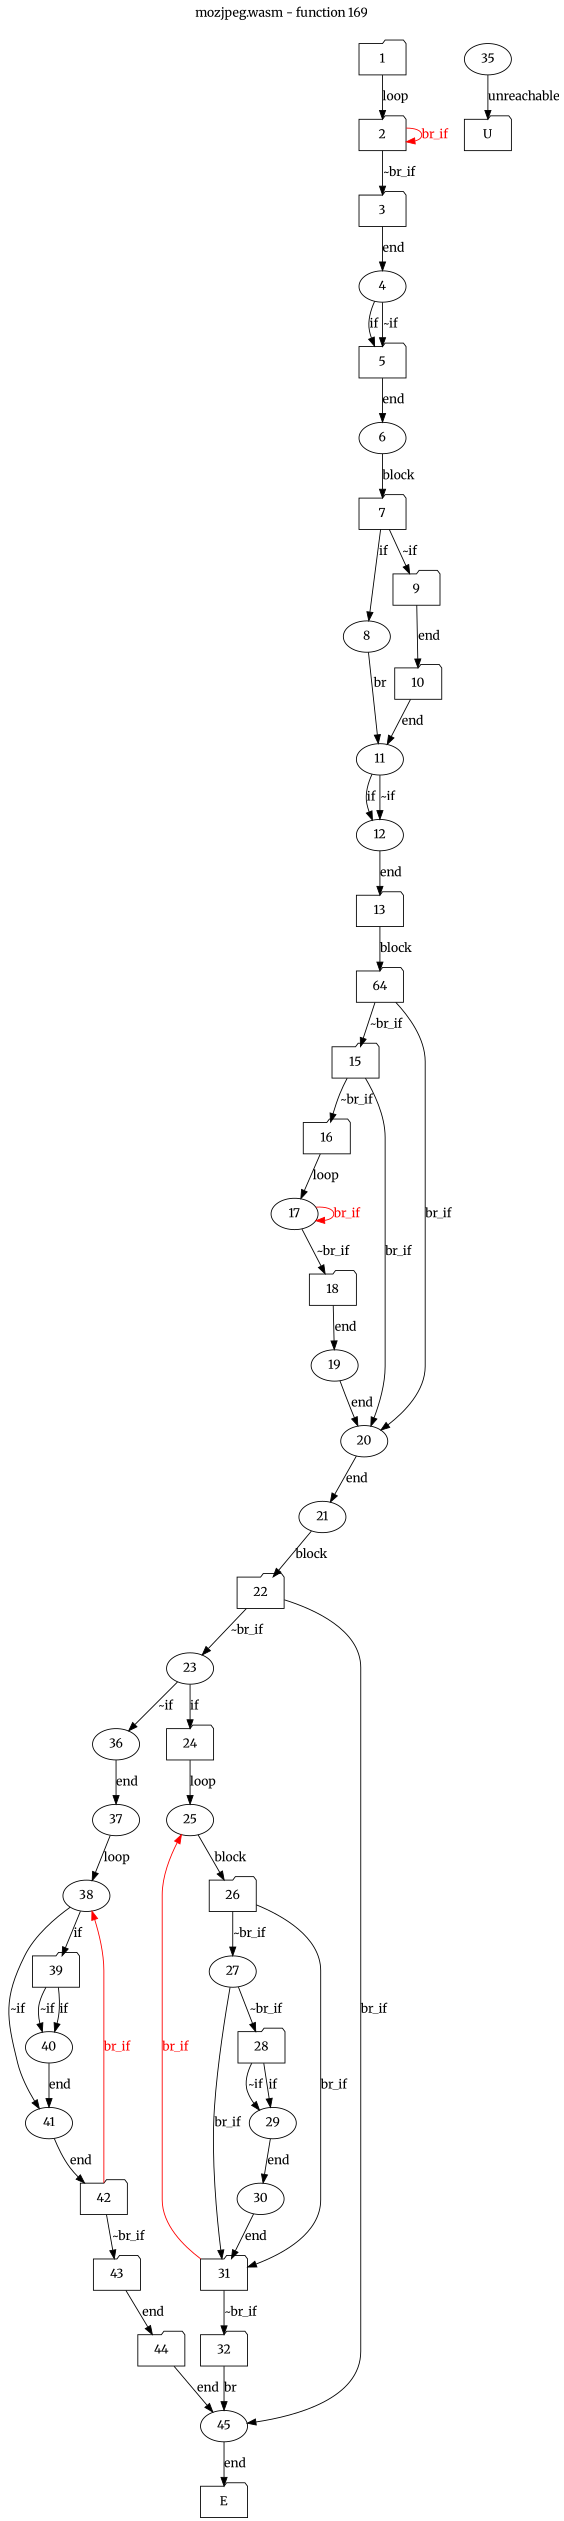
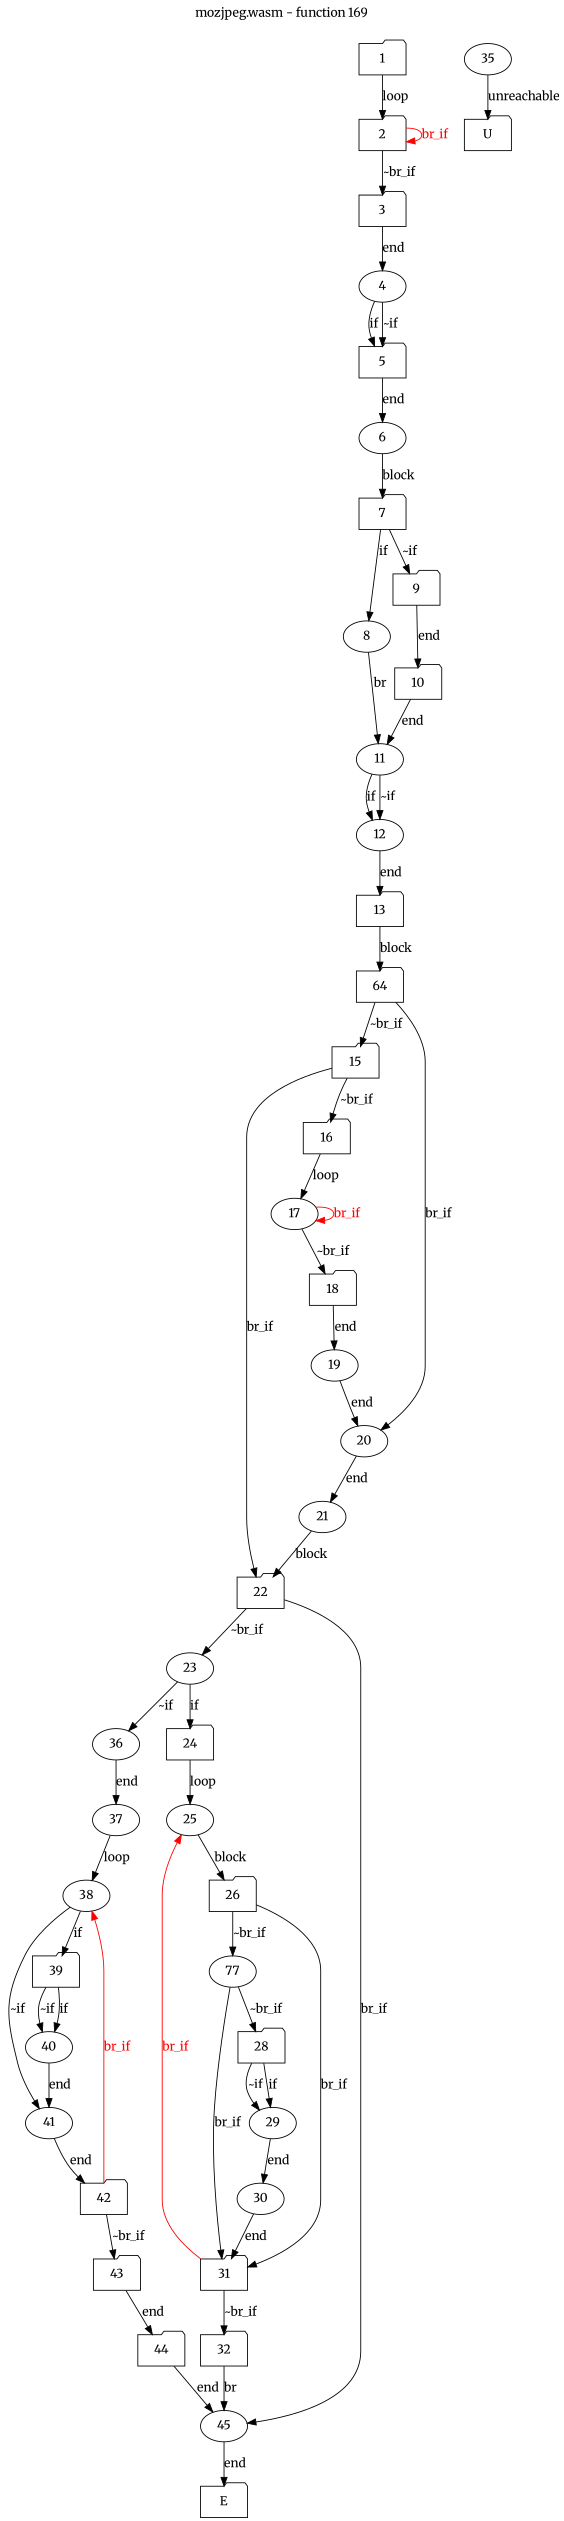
  digraph {
    fontname=Merriweather
    label="mozjpeg.wasm - function 169"
    labelfontcolor=black
    labelfontname=Helvetica
    labelfontsize=16
    labelloc=t
    node [fontname=Merriweather shape=folder]
    edge [fontname=Merriweather]
    1
    2
    20 [shape=ellipse]
    21 [shape=ellipse]
    3
    22
    4 [shape=ellipse]
    5
    6 [shape=ellipse]
    7
    8 [shape=ellipse]
    9
    11 [shape=ellipse]
    10
    12 [shape=ellipse]
    13
    n17 [label=64]
    15
    16
    17 [shape=ellipse]
    18
    19 [shape=ellipse]
    23 [shape=ellipse]
    45 [shape=ellipse]
    24
    36 [shape=ellipse]
    E
    25 [shape=ellipse]
    37 [shape=ellipse]
    26
    38 [shape=ellipse]
-   27 [shape=ellipse]
+   27 [shape=ellipse label=77]
    31
    28
    32
    29 [shape=ellipse]
    30 [shape=ellipse]
    35 [shape=ellipse]
    U
    39
    41 [shape=ellipse]
    40 [shape=ellipse]
    42
    43
    44
    1 -> 2 [label=loop]
    2 -> 2 [color=red fontcolor=red label=br_if]
    2 -> 3 [label="~br_if"]
    20 -> 21 [label=end]
    21 -> 22 [label=block]
    3 -> 4 [label=end]
    22 -> 23 [label="~br_if"]
    22 -> 45 [label=br_if]
    4 -> 5 [label=if]
    4 -> 5 [label="~if"]
    5 -> 6 [label=end]
    6 -> 7 [label=block]
    7 -> 8 [label=if]
    7 -> 9 [label="~if"]
    8 -> 11 [label=br]
    9 -> 10 [label=end]
    11 -> 12 [label=if]
    11 -> 12 [label="~if"]
    10 -> 11 [label=end]
    12 -> 13 [label=end]
    13 -> n17 [label=block]
    n17 -> 20 [label=br_if]
    n17 -> 15 [label="~br_if"]
-   15 -> 20 [label=br_if]
+   15 -> 22 [label=br_if]
    15 -> 16 [label="~br_if"]
    16 -> 17 [label=loop]
    17 -> 17 [color=red fontcolor=red label=br_if]
    17 -> 18 [label="~br_if"]
    18 -> 19 [label=end]
    19 -> 20 [label=end]
    23 -> 24 [label=if]
    23 -> 36 [label="~if"]
    45 -> E [label=end]
    24 -> 25 [label=loop]
    36 -> 37 [label=end]
    25 -> 26 [label=block]
    37 -> 38 [label=loop]
    26 -> 27 [label="~br_if"]
    26 -> 31 [label=br_if]
    38 -> 39 [label=if]
    38 -> 41 [label="~if"]
    27 -> 31 [label=br_if]
    27 -> 28 [label="~br_if"]
    31 -> 25 [color=red fontcolor=red label=br_if]
    31 -> 32 [label="~br_if"]
    28 -> 29 [label=if]
    28 -> 29 [label="~if"]
    32 -> 45 [label=br]
    29 -> 30 [label=end]
    30 -> 31 [label=end]
    35 -> U [label=unreachable]
    39 -> 40 [label=if]
    39 -> 40 [label="~if"]
    41 -> 42 [label=end]
    40 -> 41 [label=end]
    42 -> 38 [color=red fontcolor=red label=br_if]
    42 -> 43 [label="~br_if"]
    43 -> 44 [label=end]
    44 -> 45 [label=end]
  }
